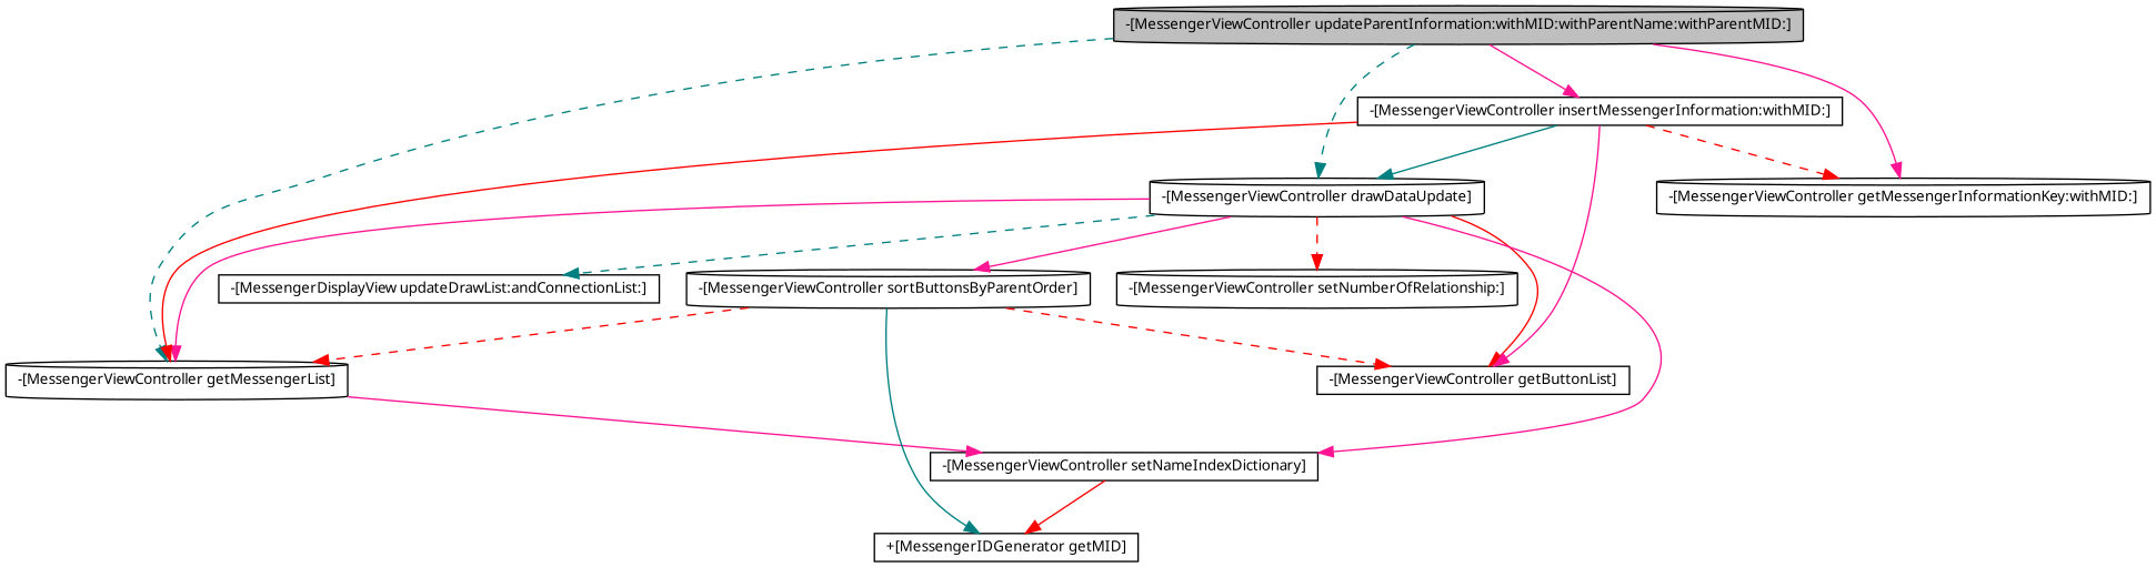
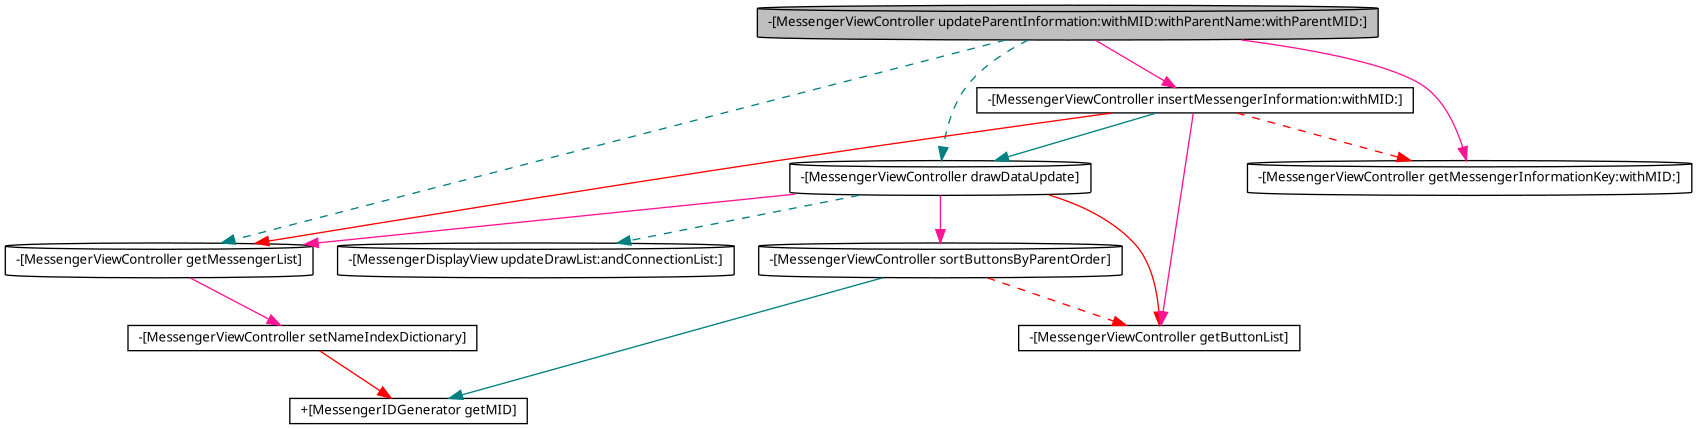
  digraph {
    rankdir=TB
    node [color=black fillcolor=white fontname="FreeSans.ttf" fontsize=10 shape=cylinder style=filled]
    edge [color=deeppink fontname="FreeSans.ttf" fontsize=10 labelfontname="FreeSans.ttf" labelfontsize=10 style=solid]
    n1 [fillcolor=grey75 fontcolor=black height=0.2 label="-[MessengerViewController updateParentInformation:withMID:withParentName:withParentMID:]" width=0.4]
    n2 [height=0.2 label="-[MessengerViewController drawDataUpdate]" width=0.4]
    n3 [height=0.2 label="-[MessengerViewController getMessengerList]" width=0.4]
    n4 [height=0.2 label="-[MessengerViewController getMessengerInformationKey:withMID:]" width=0.4]
    n5 [height=0.2 label="-[MessengerViewController insertMessengerInformation:withMID:]" shape=box width=0.4]
    n6 [height=0.2 label="-[MessengerViewController getButtonList]" shape=box width=0.4]
    n7 [height=0.2 label="-[MessengerViewController setNameIndexDictionary]" shape=box width=0.4]
-   n8 [height=0.2 label="-[MessengerViewController setNumberOfRelationship:]" width=0.4]
    n9 [height=0.2 label="-[MessengerViewController sortButtonsByParentOrder]" width=0.4]
-   n10 [height=0.2 label="-[MessengerDisplayView updateDrawList:andConnectionList:]" shape=box width=0.4]
+   n10 [height=0.2 label="-[MessengerDisplayView updateDrawList:andConnectionList:]" width=0.4]
    n11 [height=0.2 label="+[MessengerIDGenerator getMID]" shape=box width=0.4]
    n1 -> n2 [color=teal style=dashed]
    n1 -> n3 [color=teal style=dashed]
    n1 -> n4
    n1 -> n5
    n2 -> n3
    n2 -> n6 [color=red]
-   n2 -> n7
-   n2 -> n8 [color=red style=dashed]
    n2 -> n9
    n2 -> n10 [color=teal style=dashed]
    n3 -> n7
    n5 -> n2 [color=teal]
    n5 -> n3 [color=red]
    n5 -> n4 [color=red style=dashed]
    n5 -> n6
    n7 -> n11 [color=red]
-   n9 -> n3 [color=red style=dashed]
    n9 -> n6 [color=red style=dashed]
    n9 -> n11 [color=teal]
  }
